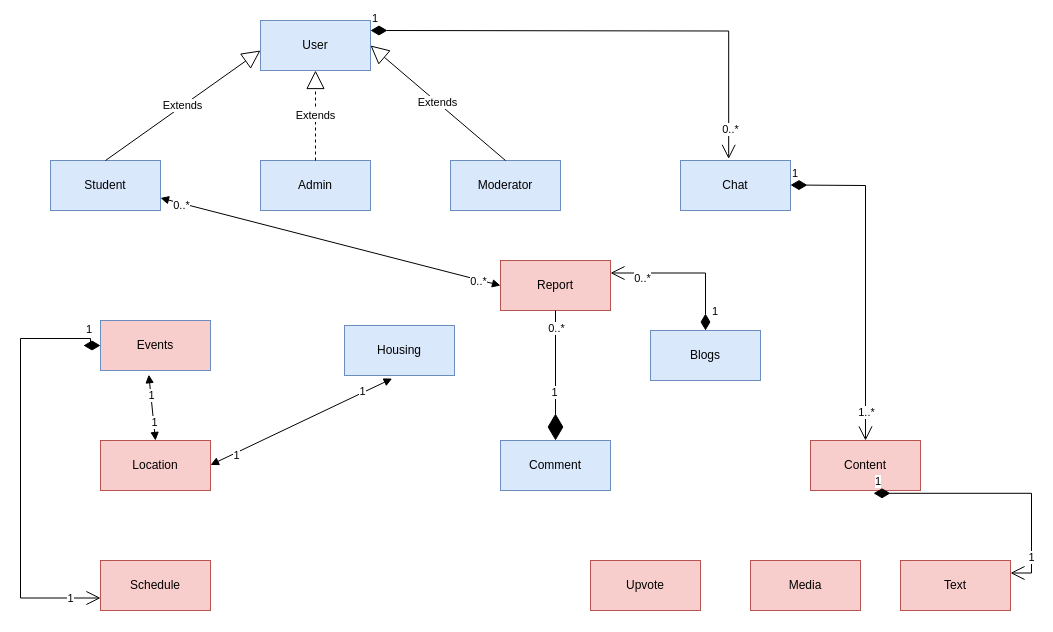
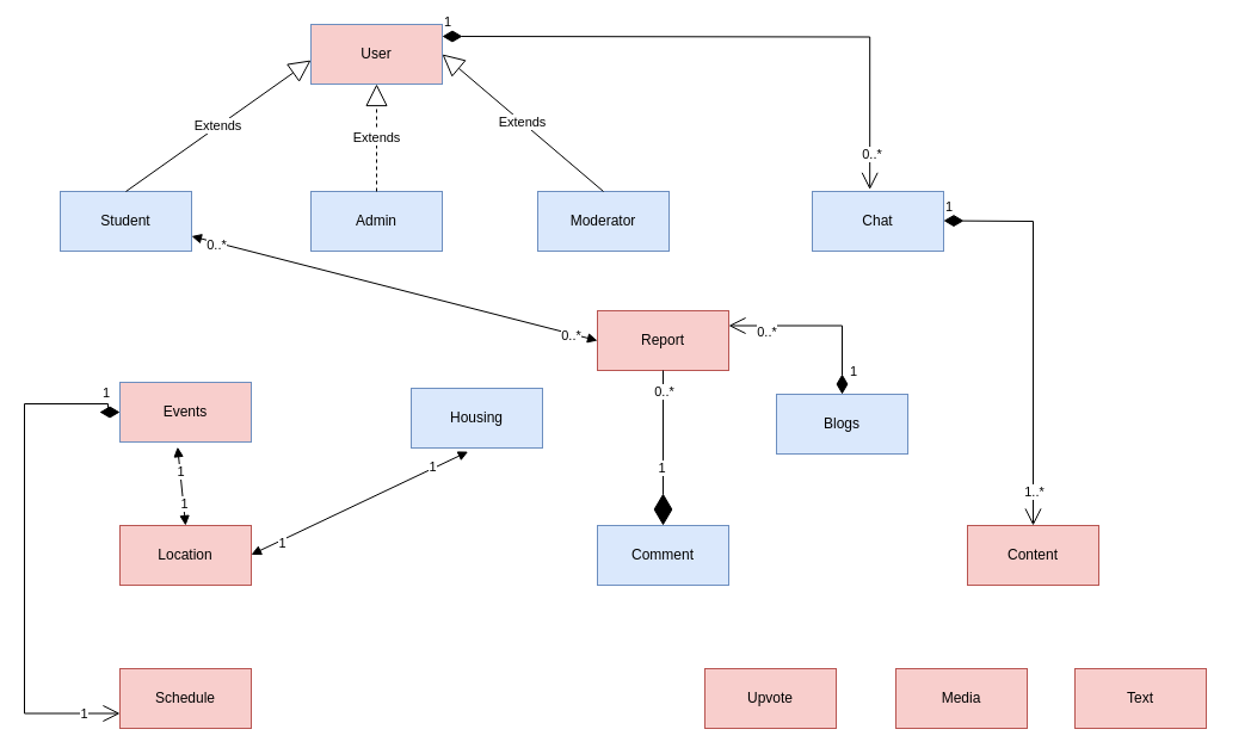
  <mxCell id="0" />
  <mxCell id="1" parent="0" />
- <mxCell id="2" value="User" style="html=1;whiteSpace=wrap;fillColor=#dae8fc;strokeColor=#6c8ebf;" parent="1" vertex="1"><mxGeometry x="260" y="20" width="110" height="50" as="geometry" /></mxCell>
+ <mxCell id="2" value="User" style="html=1;whiteSpace=wrap;fillColor=#f8cecc;strokeColor=#6c8ebf;" parent="1" vertex="1"><mxGeometry x="260" y="20" width="110" height="50" as="geometry" /></mxCell>
  <mxCell id="3" value="Student" style="html=1;whiteSpace=wrap;fillColor=#dae8fc;strokeColor=#6c8ebf;" parent="1" vertex="1"><mxGeometry x="50" y="160" width="110" height="50" as="geometry" /></mxCell>
  <mxCell id="4" value="Admin" style="html=1;whiteSpace=wrap;fillColor=#dae8fc;strokeColor=#6c8ebf;" parent="1" vertex="1"><mxGeometry x="260" y="160" width="110" height="50" as="geometry" /></mxCell>
  <mxCell id="5" value="Moderator" style="html=1;whiteSpace=wrap;fillColor=#dae8fc;strokeColor=#6c8ebf;" parent="1" vertex="1"><mxGeometry x="450" y="160" width="110" height="50" as="geometry" /></mxCell>
  <mxCell id="6" value="Housing" style="html=1;whiteSpace=wrap;fillColor=#dae8fc;strokeColor=#6c8ebf;" parent="1" vertex="1"><mxGeometry x="344" y="325" width="110" height="50" as="geometry" /></mxCell>
  <mxCell id="7" value="Chat" style="html=1;whiteSpace=wrap;fillColor=#dae8fc;strokeColor=#6c8ebf;" parent="1" vertex="1"><mxGeometry x="680" y="160" width="110" height="50" as="geometry" /></mxCell>
  <mxCell id="8" value="Events" style="html=1;whiteSpace=wrap;fillColor=#f8cecc;strokeColor=#6c8ebf;" parent="1" vertex="1"><mxGeometry x="100" y="320" width="110" height="50" as="geometry" /></mxCell>
  <mxCell id="9" value="Comment" style="html=1;whiteSpace=wrap;fillColor=#dae8fc;strokeColor=#6c8ebf;" parent="1" vertex="1"><mxGeometry x="500" y="440" width="110" height="50" as="geometry" /></mxCell>
  <mxCell id="10" value="Location" style="html=1;whiteSpace=wrap;fillColor=#f8cecc;strokeColor=#b85450;" parent="1" vertex="1"><mxGeometry x="100" y="440" width="110" height="50" as="geometry" /></mxCell>
  <mxCell id="11" value="Schedule" style="html=1;whiteSpace=wrap;fillColor=#f8cecc;strokeColor=#b85450;" parent="1" vertex="1"><mxGeometry x="100" y="560" width="110" height="50" as="geometry" /></mxCell>
  <mxCell id="12" value="Blogs" style="html=1;whiteSpace=wrap;fillColor=#dae8fc;strokeColor=#6c8ebf;" parent="1" vertex="1"><mxGeometry x="650" y="330" width="110" height="50" as="geometry" /></mxCell>
  <mxCell id="13" value="Upvote" style="html=1;whiteSpace=wrap;fillColor=#f8cecc;strokeColor=#b85450;" parent="1" vertex="1"><mxGeometry x="590" y="560" width="110" height="50" as="geometry" /></mxCell>
  <mxCell id="14" value="Media" style="html=1;whiteSpace=wrap;fillColor=#f8cecc;strokeColor=#b85450;" parent="1" vertex="1"><mxGeometry x="750" y="560" width="110" height="50" as="geometry" /></mxCell>
  <mxCell id="15" value="Content" style="html=1;whiteSpace=wrap;fillColor=#f8cecc;strokeColor=#b85450;" parent="1" vertex="1"><mxGeometry x="810" y="440" width="110" height="50" as="geometry" /></mxCell>
  <mxCell id="16" value="Text" style="html=1;whiteSpace=wrap;fillColor=#f8cecc;strokeColor=#b85450;" parent="1" vertex="1"><mxGeometry x="900" y="560" width="110" height="50" as="geometry" /></mxCell>
  <mxCell id="17" value="Report" style="html=1;whiteSpace=wrap;fillColor=#f8cecc;strokeColor=#b85450;" parent="1" vertex="1"><mxGeometry x="500" y="260" width="110" height="50" as="geometry" /></mxCell>
  <mxCell id="18" value="Extends" style="endArrow=block;endSize=16;endFill=0;html=1;rounded=0;exitX=0.5;exitY=0;exitDx=0;exitDy=0;" parent="1" source="3" edge="1"><mxGeometry width="160" relative="1" as="geometry"><mxPoint x="100" y="50" as="sourcePoint" /><mxPoint x="260" y="50" as="targetPoint" /></mxGeometry></mxCell>
  <mxCell id="19" value="Extends" style="endArrow=block;endSize=16;endFill=0;html=1;rounded=0;entryX=0.5;entryY=1;entryDx=0;entryDy=0;exitX=0.5;exitY=0;exitDx=0;exitDy=0;dashed=1;" parent="1" source="4" target="2" edge="1"><mxGeometry width="160" relative="1" as="geometry"><mxPoint x="154" y="110" as="sourcePoint" /><mxPoint x="314" y="110" as="targetPoint" /></mxGeometry></mxCell>
  <mxCell id="20" value="Extends" style="endArrow=block;endSize=16;endFill=0;html=1;rounded=0;entryX=1;entryY=0.5;entryDx=0;entryDy=0;exitX=0.5;exitY=0;exitDx=0;exitDy=0;" parent="1" source="5" target="2" edge="1"><mxGeometry width="160" relative="1" as="geometry"><mxPoint x="420" y="70" as="sourcePoint" /><mxPoint x="580" y="70" as="targetPoint" /></mxGeometry></mxCell>
  <mxCell id="21" value="" style="endArrow=block;startArrow=block;endFill=1;startFill=1;html=1;rounded=0;entryX=0;entryY=0.5;entryDx=0;entryDy=0;exitX=1;exitY=0.75;exitDx=0;exitDy=0;" parent="1" source="3" target="17" edge="1"><mxGeometry width="160" relative="1" as="geometry"><mxPoint x="170" y="200" as="sourcePoint" /><mxPoint x="490" y="280" as="targetPoint" /></mxGeometry></mxCell>
  <mxCell id="22" value="0..*" style="edgeLabel;html=1;align=center;verticalAlign=middle;resizable=0;points=[];" parent="21" vertex="1" connectable="0"><mxGeometry x="-0.875" y="-2" relative="1" as="geometry"><mxPoint as="offset" /></mxGeometry></mxCell>
  <mxCell id="23" value="0..*" style="edgeLabel;html=1;align=center;verticalAlign=middle;resizable=0;points=[];" parent="21" vertex="1" connectable="0"><mxGeometry x="0.867" y="-1" relative="1" as="geometry"><mxPoint as="offset" /></mxGeometry></mxCell>
  <mxCell id="24" value="" style="endArrow=block;startArrow=block;endFill=1;startFill=1;html=1;rounded=0;exitX=0.439;exitY=1.084;exitDx=0;exitDy=0;exitPerimeter=0;entryX=0.5;entryY=0;entryDx=0;entryDy=0;" parent="1" source="8" target="10" edge="1"><mxGeometry width="160" relative="1" as="geometry"><mxPoint x="130" y="400" as="sourcePoint" /><mxPoint x="290" y="400" as="targetPoint" /><Array as="points" /></mxGeometry></mxCell>
  <mxCell id="25" value="1" style="edgeLabel;html=1;align=center;verticalAlign=middle;resizable=0;points=[];" parent="24" vertex="1" connectable="0"><mxGeometry x="-0.391" relative="1" as="geometry"><mxPoint as="offset" /></mxGeometry></mxCell>
  <mxCell id="26" value="1&lt;br&gt;" style="edgeLabel;html=1;align=center;verticalAlign=middle;resizable=0;points=[];" parent="24" vertex="1" connectable="0"><mxGeometry x="0.452" relative="1" as="geometry"><mxPoint as="offset" /></mxGeometry></mxCell>
  <mxCell id="27" value="" style="endArrow=block;startArrow=block;endFill=1;startFill=1;html=1;rounded=0;entryX=0.433;entryY=1.062;entryDx=0;entryDy=0;entryPerimeter=0;" parent="1" target="6" edge="1"><mxGeometry width="160" relative="1" as="geometry"><mxPoint x="210" y="464.44" as="sourcePoint" /><mxPoint x="370" y="464.44" as="targetPoint" /></mxGeometry></mxCell>
  <mxCell id="28" value="1&lt;br&gt;" style="edgeLabel;html=1;align=center;verticalAlign=middle;resizable=0;points=[];" parent="27" vertex="1" connectable="0"><mxGeometry x="-0.728" y="-2" relative="1" as="geometry"><mxPoint as="offset" /></mxGeometry></mxCell>
  <mxCell id="29" value="1&lt;br&gt;" style="edgeLabel;html=1;align=center;verticalAlign=middle;resizable=0;points=[];" parent="27" vertex="1" connectable="0"><mxGeometry x="0.677" y="2" relative="1" as="geometry"><mxPoint as="offset" /></mxGeometry></mxCell>
  <mxCell id="30" value="1" style="endArrow=open;html=1;endSize=12;startArrow=diamondThin;startSize=14;startFill=1;edgeStyle=orthogonalEdgeStyle;align=left;verticalAlign=bottom;rounded=0;entryX=0;entryY=0.75;entryDx=0;entryDy=0;exitX=0;exitY=0.5;exitDx=0;exitDy=0;" parent="1" source="8" target="11" edge="1"><mxGeometry x="-0.891" relative="1" as="geometry"><mxPoint x="90" y="347.5" as="sourcePoint" /><mxPoint x="90" y="592.5" as="targetPoint" /><Array as="points"><mxPoint x="90" y="345" /><mxPoint x="90" y="338" /><mxPoint x="20" y="338" /><mxPoint x="20" y="598" /></Array><mxPoint as="offset" /></mxGeometry></mxCell>
  <mxCell id="31" value="1" style="edgeLabel;html=1;align=center;verticalAlign=middle;resizable=0;points=[];" parent="30" vertex="1" connectable="0"><mxGeometry x="0.858" relative="1" as="geometry"><mxPoint as="offset" /></mxGeometry></mxCell>
  <mxCell id="32" value="1" style="endArrow=open;html=1;endSize=12;startArrow=diamondThin;startSize=14;startFill=1;edgeStyle=orthogonalEdgeStyle;align=left;verticalAlign=bottom;rounded=0;entryX=0.438;entryY=-0.032;entryDx=0;entryDy=0;entryPerimeter=0;" parent="1" target="7" edge="1"><mxGeometry x="-1" y="3" relative="1" as="geometry"><mxPoint x="370" y="30" as="sourcePoint" /><mxPoint x="730" y="30" as="targetPoint" /></mxGeometry></mxCell>
  <mxCell id="33" value="0..*" style="edgeLabel;html=1;align=center;verticalAlign=middle;resizable=0;points=[];" parent="32" vertex="1" connectable="0"><mxGeometry x="0.877" y="1" relative="1" as="geometry"><mxPoint as="offset" /></mxGeometry></mxCell>
  <mxCell id="34" value="1" style="endArrow=open;html=1;endSize=12;startArrow=diamondThin;startSize=14;startFill=1;edgeStyle=orthogonalEdgeStyle;align=left;verticalAlign=bottom;rounded=0;entryX=0.5;entryY=0;entryDx=0;entryDy=0;" parent="1" target="15" edge="1"><mxGeometry x="-1" y="3" relative="1" as="geometry"><mxPoint x="790" y="184.5" as="sourcePoint" /><mxPoint x="870" y="190" as="targetPoint" /></mxGeometry></mxCell>
  <mxCell id="35" value="1..*" style="edgeLabel;html=1;align=center;verticalAlign=middle;resizable=0;points=[];" parent="34" vertex="1" connectable="0"><mxGeometry x="0.828" relative="1" as="geometry"><mxPoint as="offset" /></mxGeometry></mxCell>
- <mxCell id="36" value="1" style="endArrow=open;html=1;endSize=12;startArrow=diamondThin;startSize=14;startFill=1;edgeStyle=orthogonalEdgeStyle;align=left;verticalAlign=bottom;rounded=0;exitX=0.573;exitY=1.056;exitDx=0;exitDy=0;exitPerimeter=0;entryX=1;entryY=0.25;entryDx=0;entryDy=0;" parent="1" source="15" target="16" edge="1"><mxGeometry x="-1" y="3" relative="1" as="geometry"><mxPoint x="870" y="510" as="sourcePoint" /><mxPoint x="1090" y="490" as="targetPoint" /><Array as="points"><mxPoint x="1031" y="493" /><mxPoint x="1031" y="573" /></Array></mxGeometry></mxCell>
- <mxCell id="37" value="1" style="edgeLabel;html=1;align=center;verticalAlign=middle;resizable=0;points=[];" parent="36" vertex="1" connectable="0"><mxGeometry x="0.715" y="-1" relative="1" as="geometry"><mxPoint as="offset" /></mxGeometry></mxCell>
  <mxCell id="38" value="1" style="endArrow=open;html=1;endSize=12;startArrow=diamondThin;startSize=14;startFill=1;edgeStyle=orthogonalEdgeStyle;align=left;verticalAlign=bottom;rounded=0;exitX=0.5;exitY=0;exitDx=0;exitDy=0;entryX=1;entryY=0.25;entryDx=0;entryDy=0;" edge="1" parent="1" source="12" target="17"><mxGeometry x="-0.869" y="-5" relative="1" as="geometry"><mxPoint x="620" y="280" as="sourcePoint" /><mxPoint x="780" y="280" as="targetPoint" /><mxPoint as="offset" /></mxGeometry></mxCell>
  <mxCell id="39" value="0..*" style="edgeLabel;html=1;align=center;verticalAlign=middle;resizable=0;points=[];" vertex="1" connectable="0" parent="38"><mxGeometry x="0.593" y="5" relative="1" as="geometry"><mxPoint as="offset" /></mxGeometry></mxCell>
  <mxCell id="40" value="" style="endArrow=diamondThin;endFill=1;endSize=24;html=1;rounded=0;exitX=0.5;exitY=1;exitDx=0;exitDy=0;entryX=0.5;entryY=0;entryDx=0;entryDy=0;" edge="1" parent="1" source="17" target="9"><mxGeometry width="160" relative="1" as="geometry"><mxPoint x="500" y="400" as="sourcePoint" /><mxPoint x="660" y="400" as="targetPoint" /></mxGeometry></mxCell>
  <mxCell id="41" value="1" style="edgeLabel;html=1;align=center;verticalAlign=middle;resizable=0;points=[];" vertex="1" connectable="0" parent="40"><mxGeometry x="0.246" y="-2" relative="1" as="geometry"><mxPoint as="offset" /></mxGeometry></mxCell>
  <mxCell id="42" value="0..*" style="edgeLabel;html=1;align=center;verticalAlign=middle;resizable=0;points=[];" vertex="1" connectable="0" parent="40"><mxGeometry x="-0.739" relative="1" as="geometry"><mxPoint as="offset" /></mxGeometry></mxCell>
